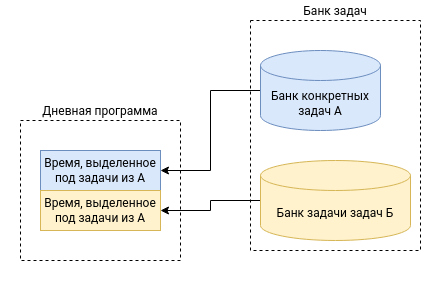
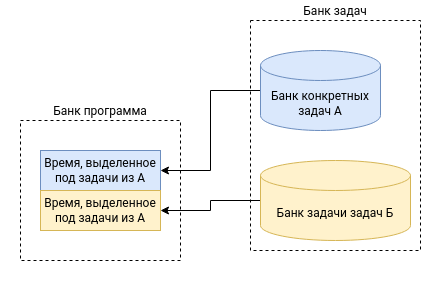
  <mxCell id="0" />
  <mxCell id="1" parent="0" />
- <mxCell id="2" value="Дневная программа" style="rounded=0;whiteSpace=wrap;html=1;fontFamily=roboto;fillColor=none;dashed=1;labelPosition=center;verticalLabelPosition=top;align=center;verticalAlign=bottom;" vertex="1" parent="1"><mxGeometry x="20" y="120" width="160" height="140" as="geometry" /></mxCell>
+ <mxCell id="2" value="Банк программа" style="rounded=0;whiteSpace=wrap;html=1;fontFamily=roboto;fillColor=none;dashed=1;labelPosition=center;verticalLabelPosition=top;align=center;verticalAlign=bottom;" vertex="1" parent="1"><mxGeometry x="20" y="120" width="160" height="140" as="geometry" /></mxCell>
  <mxCell id="3" value="Банк задач" style="rounded=0;whiteSpace=wrap;html=1;fontFamily=roboto;fillColor=none;dashed=1;labelPosition=center;verticalLabelPosition=top;align=center;verticalAlign=bottom;fontColor=default;" vertex="1" parent="1"><mxGeometry x="250" y="20" width="170" height="230" as="geometry" /></mxCell>
  <mxCell id="4" value="Время, выделенное под задачи из А" style="rounded=0;whiteSpace=wrap;html=1;fillColor=#dae8fc;strokeColor=#6c8ebf;fontFamily=roboto;" parent="1" vertex="1"><mxGeometry x="40" y="150" width="120" height="40" as="geometry" /></mxCell>
  <mxCell id="5" style="edgeStyle=orthogonalEdgeStyle;rounded=0;orthogonalLoop=1;jettySize=auto;html=1;exitX=0;exitY=0.5;exitDx=0;exitDy=0;exitPerimeter=0;entryX=1;entryY=0.5;entryDx=0;entryDy=0;fontFamily=roboto;" edge="1" parent="1" source="6" target="4"><mxGeometry relative="1" as="geometry" /></mxCell>
  <mxCell id="6" value="&lt;span style=&quot;font-size: 12px; font-style: normal; font-weight: 400; letter-spacing: normal; text-align: center; text-indent: 0px; text-transform: none; word-spacing: 0px; display: inline; float: none;&quot;&gt;Банк конкретных задач А&lt;/span&gt;" style="shape=cylinder3;whiteSpace=wrap;html=1;boundedLbl=1;backgroundOutline=1;size=15;fillColor=#dae8fc;strokeColor=#6c8ebf;fontFamily=roboto;fontColor=default;labelBackgroundColor=none;" parent="1" vertex="1"><mxGeometry x="260" y="50" width="120" height="80" as="geometry" /></mxCell>
  <mxCell id="7" style="edgeStyle=orthogonalEdgeStyle;rounded=0;orthogonalLoop=1;jettySize=auto;html=1;exitX=0;exitY=0.5;exitDx=0;exitDy=0;exitPerimeter=0;entryX=1;entryY=0.5;entryDx=0;entryDy=0;fontFamily=roboto;" edge="1" parent="1" source="8" target="9"><mxGeometry relative="1" as="geometry"><mxPoint x="160" y="210" as="targetPoint" /></mxGeometry></mxCell>
  <mxCell id="8" value="&lt;span style=&quot;color: rgb(0, 0, 0); font-size: 12px; font-style: normal; font-weight: 400; letter-spacing: normal; text-align: center; text-indent: 0px; text-transform: none; word-spacing: 0px; display: inline; float: none;&quot;&gt;Банк задачи задач Б&lt;/span&gt;" style="shape=cylinder3;whiteSpace=wrap;html=1;boundedLbl=1;backgroundOutline=1;size=15;fillColor=#fff2cc;strokeColor=#d6b656;fontFamily=roboto;labelBackgroundColor=none;" vertex="1" parent="1"><mxGeometry x="260" y="160" width="150" height="80" as="geometry" /></mxCell>
  <mxCell id="9" value="Время, выделенное под задачи из А" style="rounded=0;whiteSpace=wrap;html=1;fillColor=#fff2cc;strokeColor=#d6b656;fontFamily=roboto;" vertex="1" parent="1"><mxGeometry x="40" y="190" width="120" height="40" as="geometry" /></mxCell>
